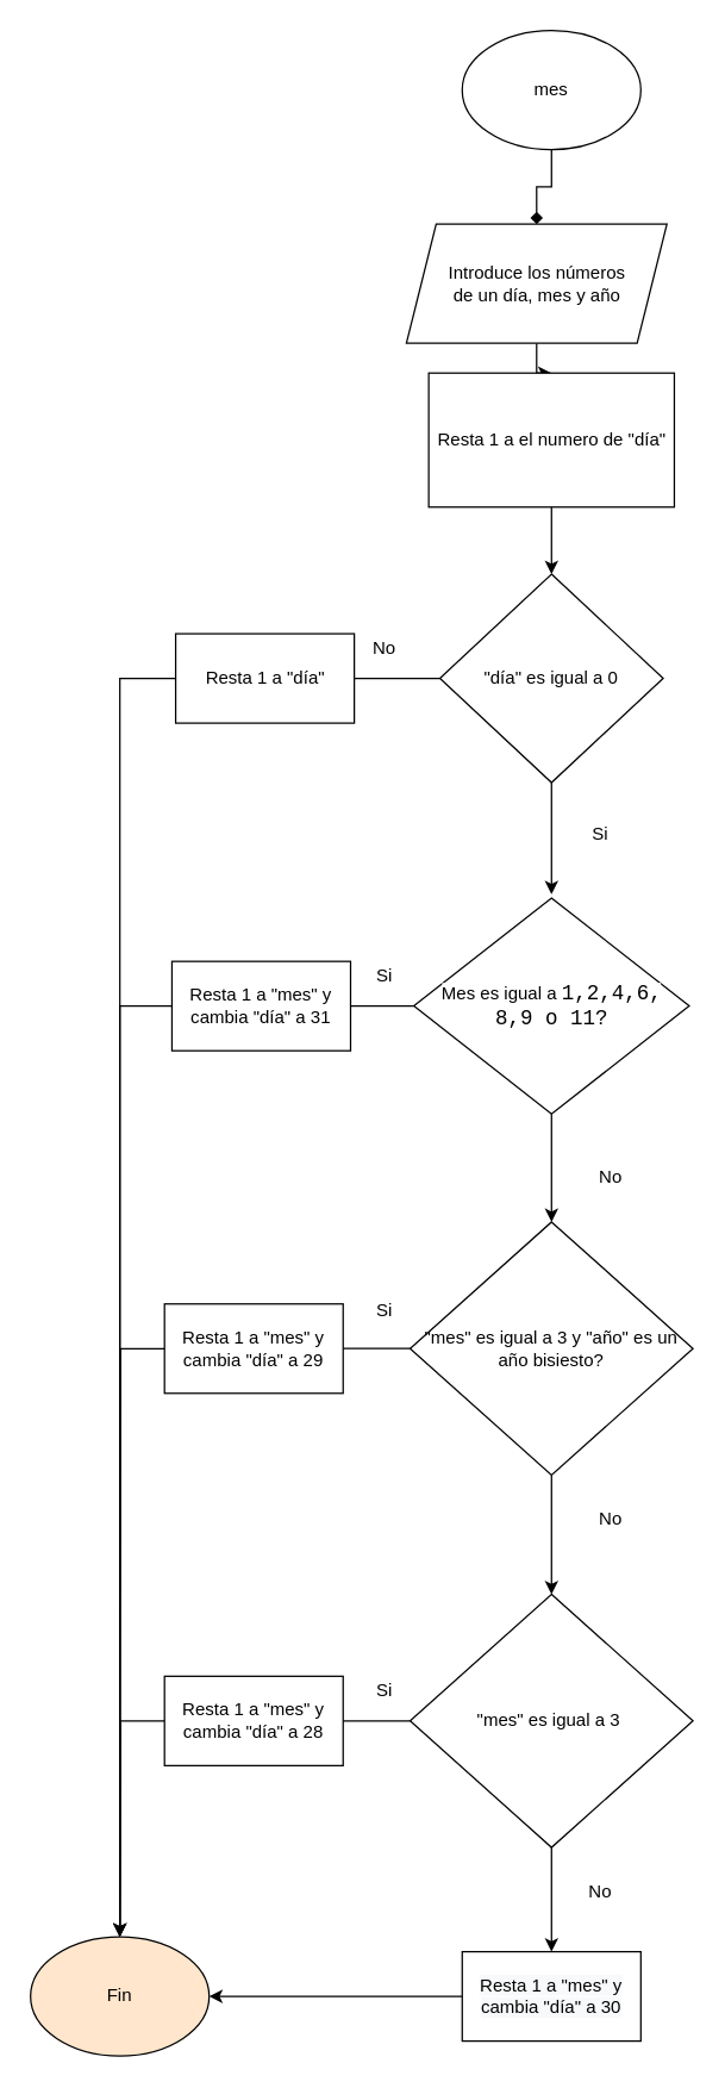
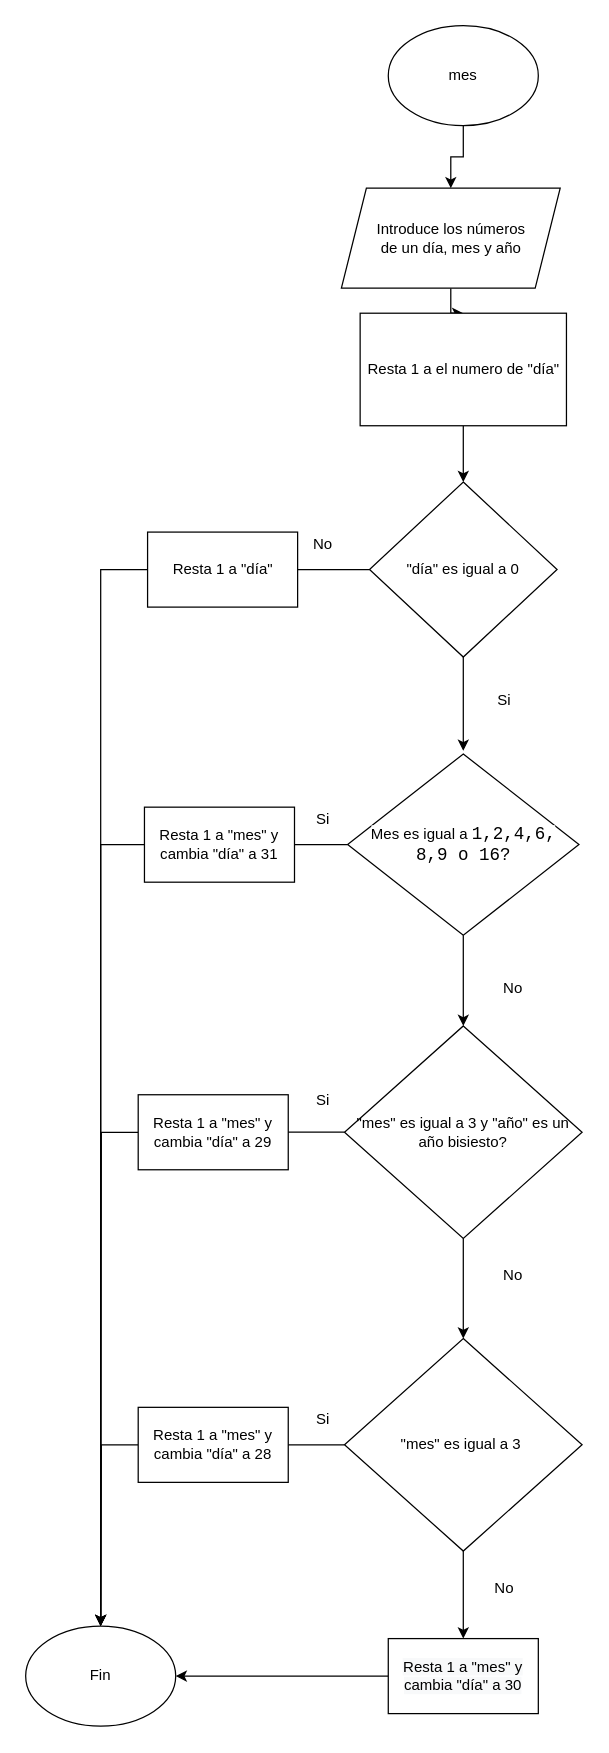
  <mxCell id="0" />
  <mxCell id="1" parent="0" />
- <mxCell id="2" value="" style="edgeStyle=orthogonalEdgeStyle;rounded=0;orthogonalLoop=1;jettySize=auto;html=1;endArrow=diamond;" edge="1" parent="1" source="3" target="5"><mxGeometry relative="1" as="geometry" /></mxCell>
+ <mxCell id="2" value="" style="edgeStyle=orthogonalEdgeStyle;rounded=0;orthogonalLoop=1;jettySize=auto;html=1;" edge="1" parent="1" source="3" target="5"><mxGeometry relative="1" as="geometry" /></mxCell>
  <mxCell id="3" value="mes" style="ellipse;whiteSpace=wrap;html=1;" vertex="1" parent="1"><mxGeometry x="310" y="20" width="120" height="80" as="geometry" /></mxCell>
  <mxCell id="4" value="" style="edgeStyle=orthogonalEdgeStyle;rounded=0;orthogonalLoop=1;jettySize=auto;html=1;" edge="1" parent="1" source="5" target="7"><mxGeometry relative="1" as="geometry" /></mxCell>
  <mxCell id="5" value="Introduce los números &lt;br&gt;de un día, mes y año" style="shape=parallelogram;perimeter=parallelogramPerimeter;whiteSpace=wrap;html=1;fixedSize=1;" vertex="1" parent="1"><mxGeometry x="272.5" y="150" width="175" height="80" as="geometry" /></mxCell>
  <mxCell id="6" value="" style="edgeStyle=orthogonalEdgeStyle;rounded=0;orthogonalLoop=1;jettySize=auto;html=1;" edge="1" parent="1" source="7" target="10"><mxGeometry relative="1" as="geometry" /></mxCell>
  <mxCell id="7" value="Resta 1 a el numero de &quot;día&quot;" style="whiteSpace=wrap;html=1;" vertex="1" parent="1"><mxGeometry x="287.5" y="250" width="165" height="90" as="geometry" /></mxCell>
  <mxCell id="8" value="" style="edgeStyle=orthogonalEdgeStyle;rounded=0;orthogonalLoop=1;jettySize=auto;html=1;" edge="1" parent="1" source="10"><mxGeometry relative="1" as="geometry"><mxPoint x="370" y="600" as="targetPoint" /></mxGeometry></mxCell>
  <mxCell id="9" style="edgeStyle=orthogonalEdgeStyle;rounded=0;orthogonalLoop=1;jettySize=auto;html=1;exitX=0;exitY=0.5;exitDx=0;exitDy=0;entryX=1;entryY=0.5;entryDx=0;entryDy=0;" edge="1" parent="1" source="10"><mxGeometry relative="1" as="geometry"><mxPoint x="165" y="455" as="targetPoint" /></mxGeometry></mxCell>
  <mxCell id="10" value="&quot;día&quot; es igual a 0" style="rhombus;whiteSpace=wrap;html=1;" vertex="1" parent="1"><mxGeometry x="295" y="385" width="150" height="140" as="geometry" /></mxCell>
  <mxCell id="11" value="Si" style="text;html=1;strokeColor=none;fillColor=none;align=center;verticalAlign=middle;whiteSpace=wrap;rounded=0;" vertex="1" parent="1"><mxGeometry x="383" y="550" width="40" height="20" as="geometry" /></mxCell>
  <mxCell id="12" value="" style="edgeStyle=orthogonalEdgeStyle;rounded=0;orthogonalLoop=1;jettySize=auto;html=1;" edge="1" parent="1" source="14" target="19"><mxGeometry relative="1" as="geometry" /></mxCell>
  <mxCell id="13" style="edgeStyle=orthogonalEdgeStyle;rounded=0;orthogonalLoop=1;jettySize=auto;html=1;exitX=0;exitY=0.5;exitDx=0;exitDy=0;entryX=1;entryY=0.5;entryDx=0;entryDy=0;" edge="1" parent="1" source="14"><mxGeometry relative="1" as="geometry"><mxPoint x="185" y="675.05" as="targetPoint" /></mxGeometry></mxCell>
- <mxCell id="14" value="&lt;span style=&quot;background-color: rgb(255 , 255 , 255)&quot;&gt;Mes es igual a&amp;nbsp;&lt;span style=&quot;font-family: &amp;#34;consolas&amp;#34; , &amp;#34;courier new&amp;#34; , monospace ; font-size: 14px&quot;&gt;1,2,4,6,&lt;br&gt;8,9 o 11?&lt;/span&gt;&lt;/span&gt;" style="rhombus;whiteSpace=wrap;html=1;" vertex="1" parent="1"><mxGeometry x="277.5" y="602.5" width="185" height="145" as="geometry" /></mxCell>
+ <mxCell id="14" value="&lt;span style=&quot;background-color: rgb(255 , 255 , 255)&quot;&gt;Mes es igual a&amp;nbsp;&lt;span style=&quot;font-family: &amp;#34;consolas&amp;#34; , &amp;#34;courier new&amp;#34; , monospace ; font-size: 14px&quot;&gt;1,2,4,6,&lt;br&gt;8,9 o 16?&lt;/span&gt;&lt;/span&gt;" style="rhombus;whiteSpace=wrap;html=1;" vertex="1" parent="1"><mxGeometry x="277.5" y="602.5" width="185" height="145" as="geometry" /></mxCell>
  <mxCell id="15" value="No" style="text;html=1;strokeColor=none;fillColor=none;align=center;verticalAlign=middle;whiteSpace=wrap;rounded=0;" vertex="1" parent="1"><mxGeometry x="237.5" y="425.05" width="40" height="20" as="geometry" /></mxCell>
  <mxCell id="16" style="edgeStyle=orthogonalEdgeStyle;rounded=0;orthogonalLoop=1;jettySize=auto;html=1;entryX=0.5;entryY=0;entryDx=0;entryDy=0;exitX=0;exitY=0.5;exitDx=0;exitDy=0;" edge="1" parent="1" source="38" target="35"><mxGeometry relative="1" as="geometry"><mxPoint x="-50" y="676" as="targetPoint" /><mxPoint x="100" y="675" as="sourcePoint" /></mxGeometry></mxCell>
  <mxCell id="17" value="" style="edgeStyle=orthogonalEdgeStyle;rounded=0;orthogonalLoop=1;jettySize=auto;html=1;" edge="1" parent="1" source="19"><mxGeometry relative="1" as="geometry"><mxPoint x="180" y="905" as="targetPoint" /></mxGeometry></mxCell>
  <mxCell id="18" value="" style="edgeStyle=orthogonalEdgeStyle;rounded=0;orthogonalLoop=1;jettySize=auto;html=1;" edge="1" parent="1" source="19" target="24"><mxGeometry relative="1" as="geometry" /></mxCell>
  <mxCell id="19" value="&quot;mes&quot; es igual a 3 y &quot;año&quot; es un año bisiesto?" style="rhombus;whiteSpace=wrap;html=1;" vertex="1" parent="1"><mxGeometry x="275" y="820" width="190" height="170" as="geometry" /></mxCell>
  <mxCell id="20" value="No" style="text;html=1;strokeColor=none;fillColor=none;align=center;verticalAlign=middle;whiteSpace=wrap;rounded=0;" vertex="1" parent="1"><mxGeometry x="390" y="780" width="40" height="20" as="geometry" /></mxCell>
  <mxCell id="21" style="edgeStyle=orthogonalEdgeStyle;rounded=0;orthogonalLoop=1;jettySize=auto;html=1;exitX=0;exitY=0.5;exitDx=0;exitDy=0;" edge="1" parent="1" source="37"><mxGeometry relative="1" as="geometry"><mxPoint x="80" y="1300" as="targetPoint" /><mxPoint x="60" y="905.05" as="sourcePoint" /></mxGeometry></mxCell>
  <mxCell id="22" value="" style="edgeStyle=orthogonalEdgeStyle;rounded=0;orthogonalLoop=1;jettySize=auto;html=1;" edge="1" parent="1" source="24"><mxGeometry relative="1" as="geometry"><mxPoint x="180" y="1155" as="targetPoint" /></mxGeometry></mxCell>
  <mxCell id="23" value="" style="edgeStyle=orthogonalEdgeStyle;rounded=0;orthogonalLoop=1;jettySize=auto;html=1;" edge="1" parent="1" source="24" target="27"><mxGeometry relative="1" as="geometry" /></mxCell>
  <mxCell id="24" value="&quot;mes&quot; es igual a 3&amp;nbsp;" style="rhombus;whiteSpace=wrap;html=1;" vertex="1" parent="1"><mxGeometry x="275" y="1070" width="190" height="170" as="geometry" /></mxCell>
  <mxCell id="25" style="edgeStyle=orthogonalEdgeStyle;rounded=0;orthogonalLoop=1;jettySize=auto;html=1;exitX=0;exitY=0.5;exitDx=0;exitDy=0;" edge="1" parent="1" source="36"><mxGeometry relative="1" as="geometry"><mxPoint x="80" y="1300" as="targetPoint" /><mxPoint x="60" y="1155.05" as="sourcePoint" /></mxGeometry></mxCell>
  <mxCell id="26" value="" style="edgeStyle=orthogonalEdgeStyle;rounded=0;orthogonalLoop=1;jettySize=auto;html=1;" edge="1" parent="1" source="27" target="35"><mxGeometry relative="1" as="geometry" /></mxCell>
  <mxCell id="27" value="&lt;span style=&quot;color: rgb(0 , 0 , 0) ; font-family: &amp;#34;helvetica&amp;#34; ; font-size: 12px ; font-style: normal ; font-weight: 400 ; letter-spacing: normal ; text-align: center ; text-indent: 0px ; text-transform: none ; word-spacing: 0px ; background-color: rgb(248 , 249 , 250) ; display: inline ; float: none&quot;&gt;Resta 1 a &quot;mes&quot; y cambia &quot;día&quot; a 30&lt;/span&gt;" style="whiteSpace=wrap;html=1;" vertex="1" parent="1"><mxGeometry x="310" y="1310" width="120" height="60" as="geometry" /></mxCell>
  <mxCell id="28" value="Si" style="text;html=1;strokeColor=none;fillColor=none;align=center;verticalAlign=middle;whiteSpace=wrap;rounded=0;" vertex="1" parent="1"><mxGeometry x="237.5" y="645" width="40" height="20" as="geometry" /></mxCell>
  <mxCell id="29" value="Si" style="text;html=1;strokeColor=none;fillColor=none;align=center;verticalAlign=middle;whiteSpace=wrap;rounded=0;" vertex="1" parent="1"><mxGeometry x="237.5" y="870" width="40" height="20" as="geometry" /></mxCell>
  <mxCell id="30" value="Si" style="text;html=1;strokeColor=none;fillColor=none;align=center;verticalAlign=middle;whiteSpace=wrap;rounded=0;" vertex="1" parent="1"><mxGeometry x="237.5" y="1125" width="40" height="20" as="geometry" /></mxCell>
  <mxCell id="31" value="No" style="text;html=1;strokeColor=none;fillColor=none;align=center;verticalAlign=middle;whiteSpace=wrap;rounded=0;" vertex="1" parent="1"><mxGeometry x="390" y="1010" width="40" height="20" as="geometry" /></mxCell>
  <mxCell id="32" value="No" style="text;html=1;strokeColor=none;fillColor=none;align=center;verticalAlign=middle;whiteSpace=wrap;rounded=0;" vertex="1" parent="1"><mxGeometry x="383" y="1260" width="40" height="20" as="geometry" /></mxCell>
  <mxCell id="33" style="edgeStyle=orthogonalEdgeStyle;rounded=0;orthogonalLoop=1;jettySize=auto;html=1;exitX=0;exitY=0.5;exitDx=0;exitDy=0;entryX=0.5;entryY=0;entryDx=0;entryDy=0;" edge="1" parent="1" source="34" target="35"><mxGeometry relative="1" as="geometry" /></mxCell>
  <mxCell id="34" value="Resta 1 a &quot;día&quot;" style="whiteSpace=wrap;html=1;" vertex="1" parent="1"><mxGeometry x="117.5" y="425.05" width="120" height="60" as="geometry" /></mxCell>
- <mxCell id="35" value="Fin" style="ellipse;whiteSpace=wrap;html=1;fillColor=#ffe6cc;" vertex="1" parent="1"><mxGeometry x="20" y="1300" width="120" height="80" as="geometry" /></mxCell>
+ <mxCell id="35" value="Fin" style="ellipse;whiteSpace=wrap;html=1;" vertex="1" parent="1"><mxGeometry x="20" y="1300" width="120" height="80" as="geometry" /></mxCell>
  <mxCell id="36" value="&lt;span&gt;Resta 1 a &quot;mes&quot; y cambia &quot;día&quot; a 28&lt;/span&gt;" style="whiteSpace=wrap;html=1;" vertex="1" parent="1"><mxGeometry x="110" y="1125.05" width="120" height="60" as="geometry" /></mxCell>
  <mxCell id="37" value="&lt;span&gt;Resta 1 a &quot;mes&quot; y cambia &quot;día&quot; a 29&lt;/span&gt;" style="whiteSpace=wrap;html=1;" vertex="1" parent="1"><mxGeometry x="110" y="875.05" width="120" height="60" as="geometry" /></mxCell>
  <mxCell id="38" value="Resta 1 a &quot;mes&quot; y cambia &quot;día&quot; a 31" style="whiteSpace=wrap;html=1;" vertex="1" parent="1"><mxGeometry x="115" y="645.05" width="120" height="60" as="geometry" /></mxCell>
